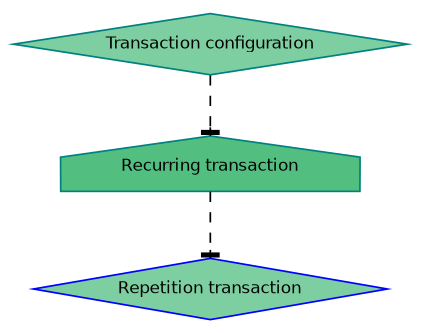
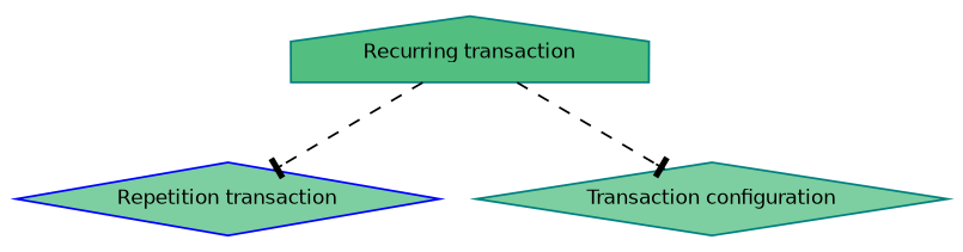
  digraph {
    fontname=helvetica
    fontsize=10
    node [color=teal fillcolor="#7dcea0" fontname=helvetica fontsize=10 shape=diamond style=filled]
    edge [arrowhead=tee fontname=helvetica fontsize=10 style=dashed]
    n1 [fillcolor="#52be80" label="Recurring transaction" shape=house]
    n2 [color=blue label="Repetition transaction"]
    n3 [label="Transaction configuration"]
    n1 -> n2
-   n3 -> n1
+   n1 -> n3
  }
